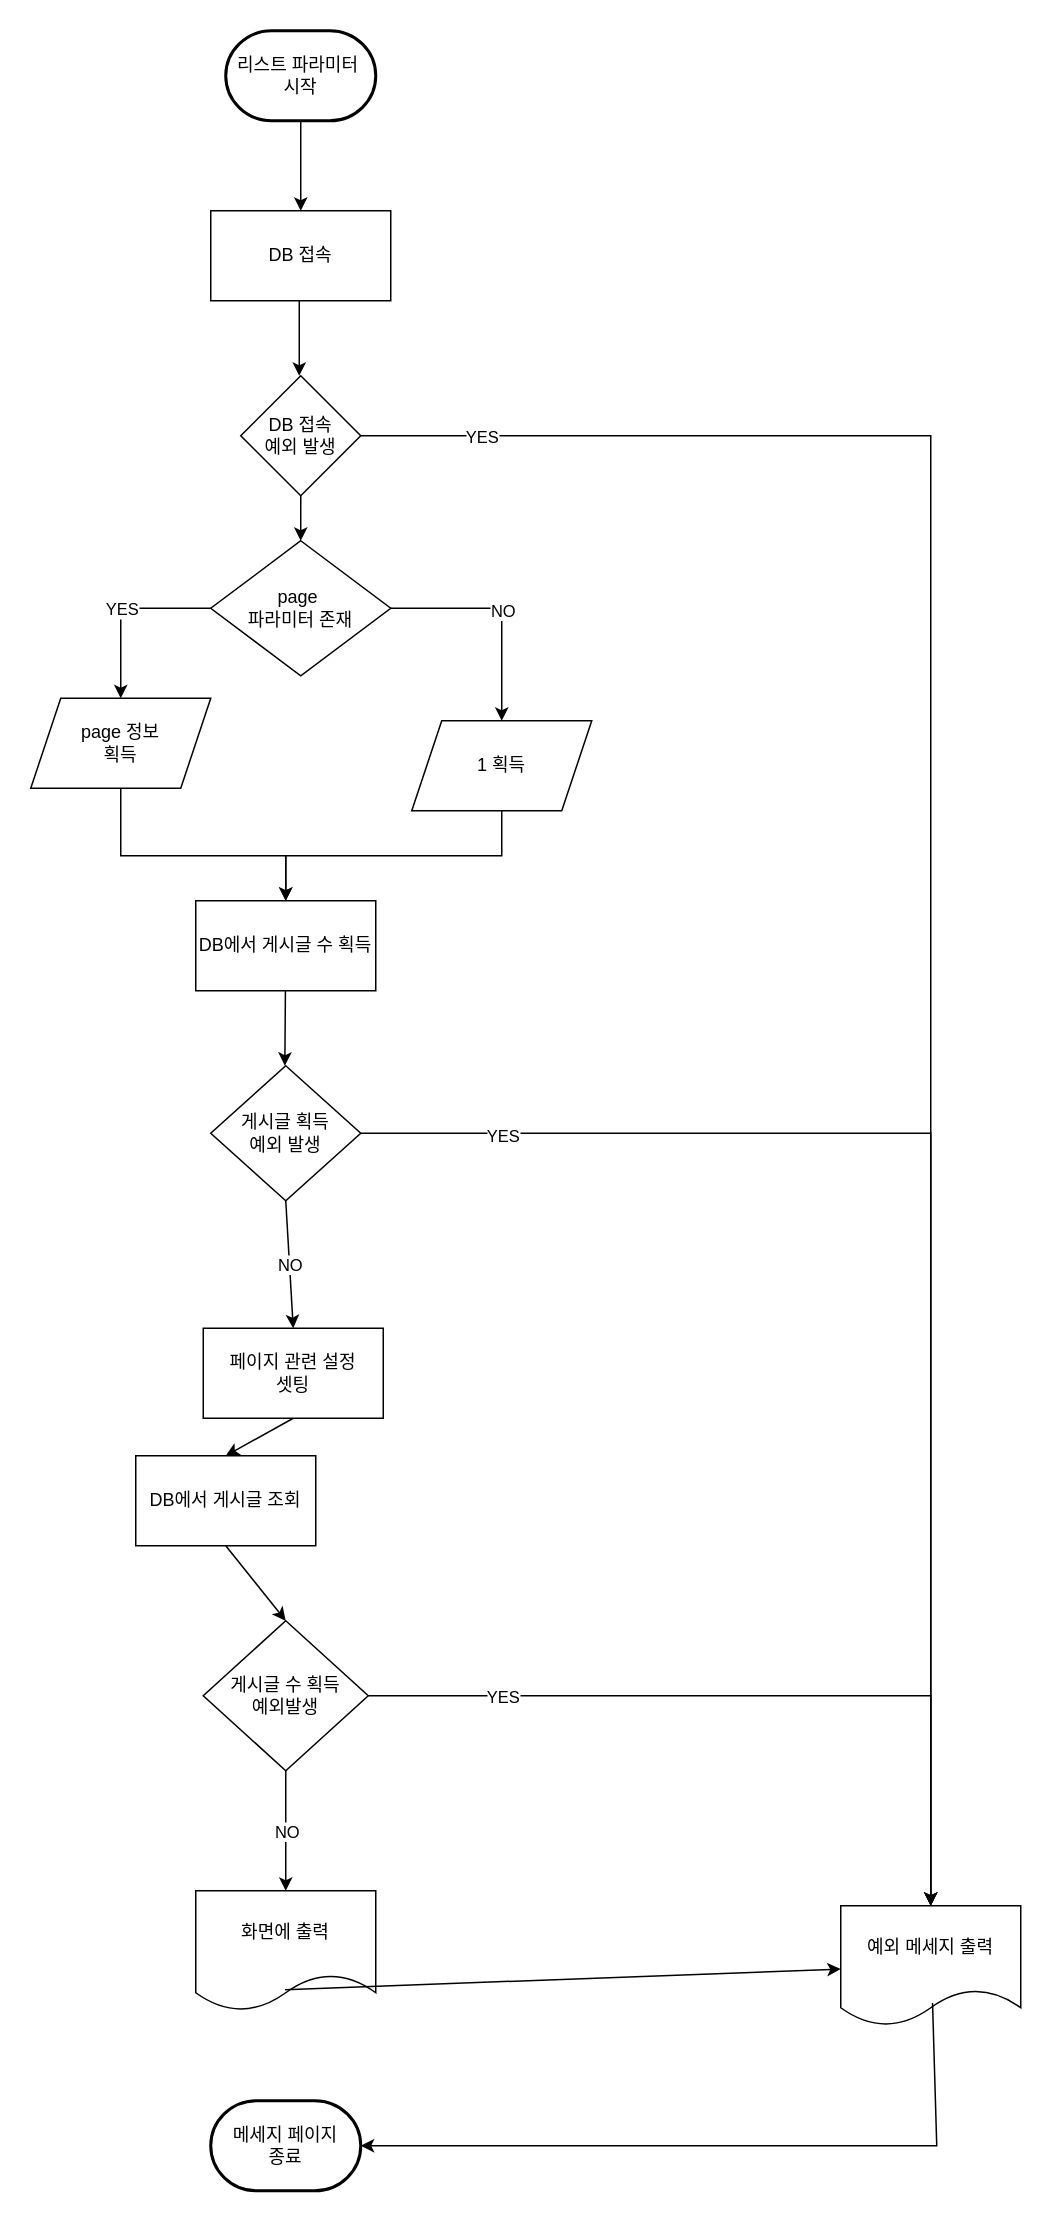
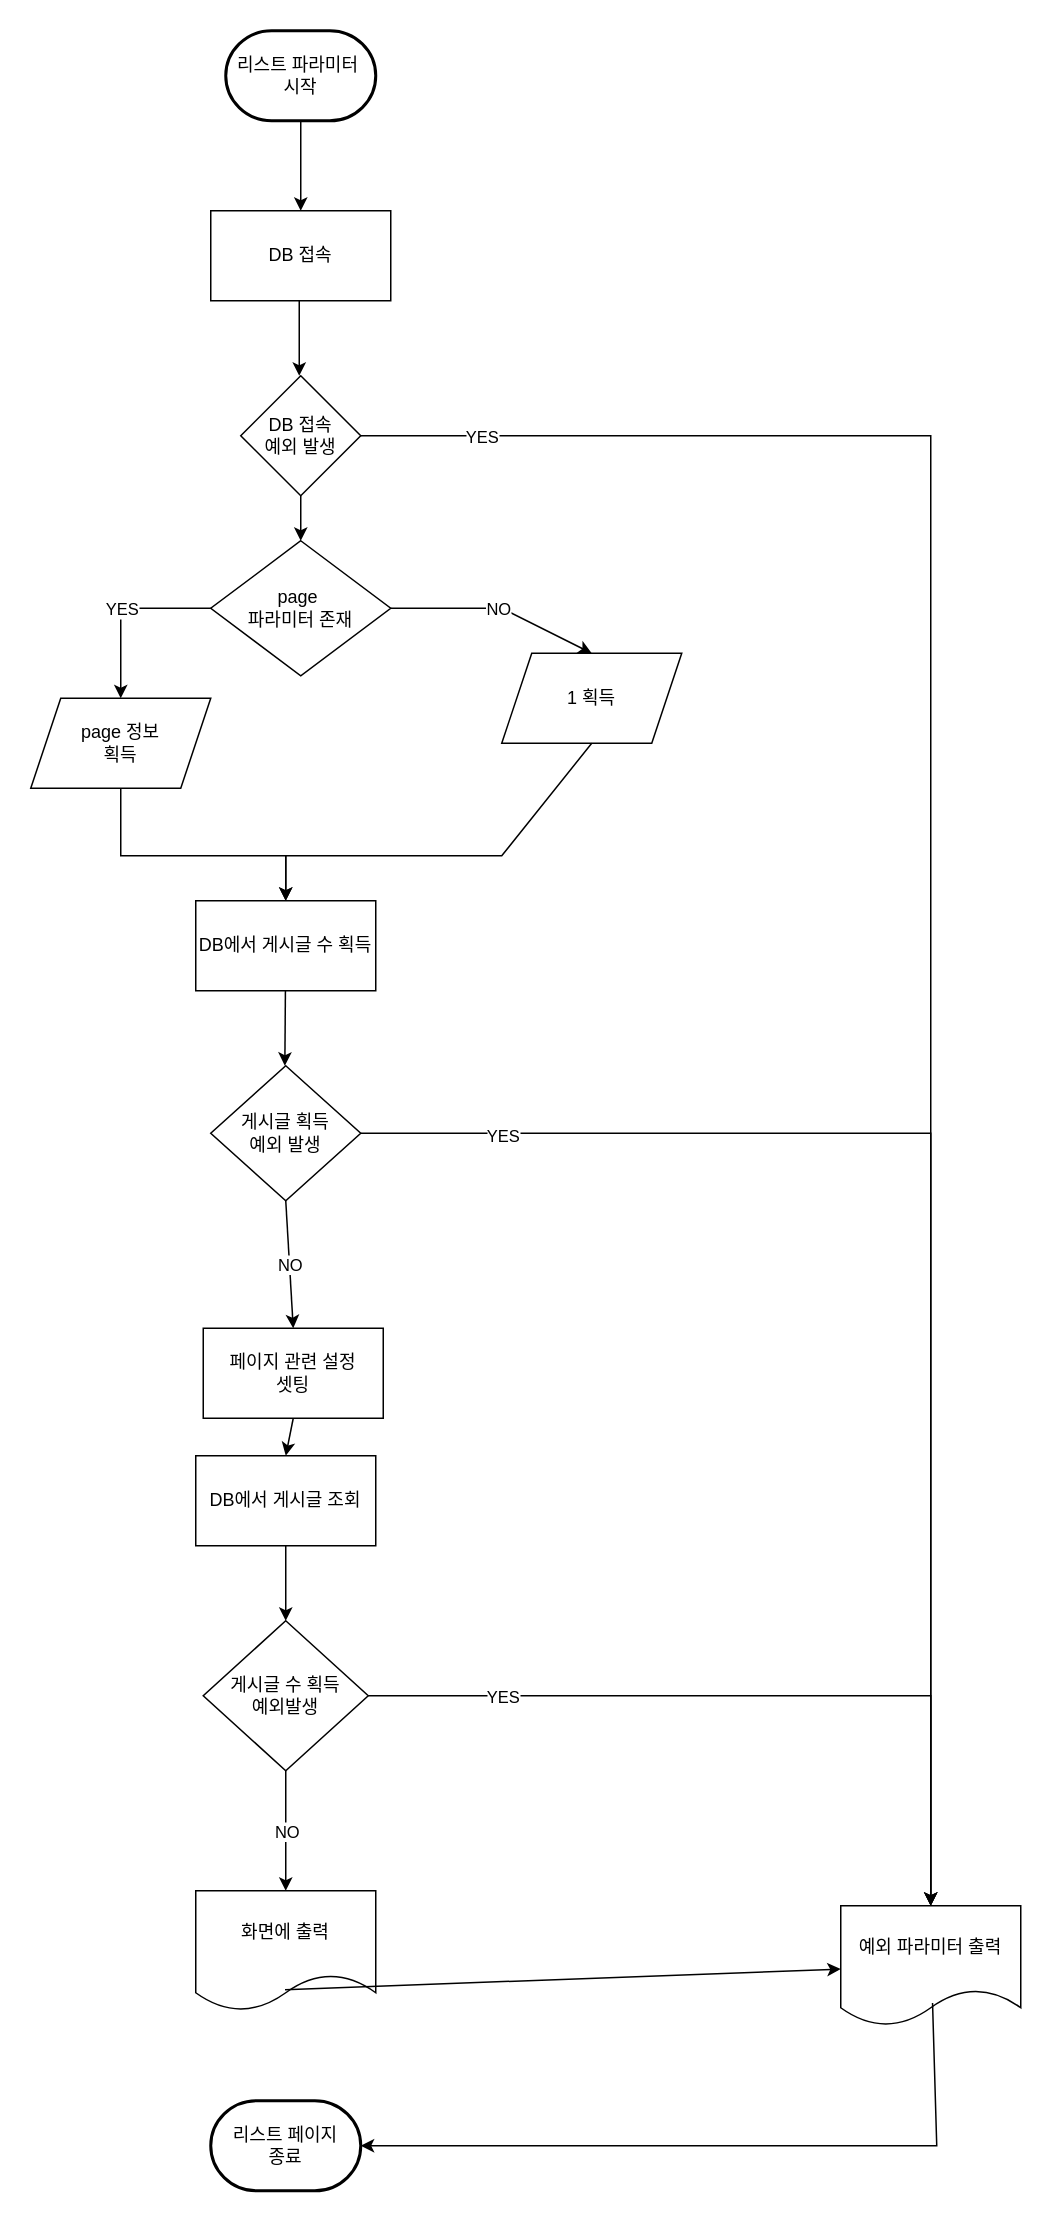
  <mxCell id="0" />
  <mxCell id="1" parent="0" />
  <mxCell id="2" value="리스트 파라미터&amp;nbsp;&lt;div&gt;시작&lt;/div&gt;" style="strokeWidth=2;html=1;shape=mxgraph.flowchart.terminator;whiteSpace=wrap;" vertex="1" parent="1"><mxGeometry x="150" y="20" width="100" height="60" as="geometry" /></mxCell>
  <mxCell id="3" value="DB 접속" style="rounded=0;whiteSpace=wrap;html=1;" vertex="1" parent="1"><mxGeometry x="140" y="140" width="120" height="60" as="geometry" /></mxCell>
  <mxCell id="4" value="" style="endArrow=classic;html=1;rounded=0;exitX=0.5;exitY=1;exitDx=0;exitDy=0;exitPerimeter=0;entryX=0.5;entryY=0;entryDx=0;entryDy=0;" edge="1" parent="1" source="2" target="3"><mxGeometry width="50" height="50" relative="1" as="geometry"><mxPoint x="199.04" y="80" as="sourcePoint" /><mxPoint x="198" y="141" as="targetPoint" /></mxGeometry></mxCell>
  <mxCell id="5" value="DB 접속&lt;div&gt;예외 발생&lt;/div&gt;" style="rhombus;whiteSpace=wrap;html=1;" vertex="1" parent="1"><mxGeometry x="160" y="250" width="80" height="80" as="geometry" /></mxCell>
  <mxCell id="6" value="" style="endArrow=classic;html=1;rounded=0;" edge="1" parent="1"><mxGeometry width="50" height="50" relative="1" as="geometry"><mxPoint x="199" y="200" as="sourcePoint" /><mxPoint x="199" y="250" as="targetPoint" /></mxGeometry></mxCell>
- <mxCell id="7" value="예외 메세지 출력" style="shape=document;whiteSpace=wrap;html=1;boundedLbl=1;" vertex="1" parent="1"><mxGeometry x="560" y="1270" width="120" height="80" as="geometry" /></mxCell>
- <mxCell id="8" value="메세지 페이지&lt;div&gt;종료&lt;/div&gt;" style="strokeWidth=2;html=1;shape=mxgraph.flowchart.terminator;whiteSpace=wrap;" vertex="1" parent="1"><mxGeometry x="140" y="1400" width="100" height="60" as="geometry" /></mxCell>
+ <mxCell id="7" value="예외 파라미터 출력" style="shape=document;whiteSpace=wrap;html=1;boundedLbl=1;" vertex="1" parent="1"><mxGeometry x="560" y="1270" width="120" height="80" as="geometry" /></mxCell>
+ <mxCell id="8" value="리스트 페이지&lt;div&gt;종료&lt;/div&gt;" style="strokeWidth=2;html=1;shape=mxgraph.flowchart.terminator;whiteSpace=wrap;" vertex="1" parent="1"><mxGeometry x="140" y="1400" width="100" height="60" as="geometry" /></mxCell>
  <mxCell id="9" value="page 정보&lt;div&gt;획득&lt;/div&gt;" style="shape=parallelogram;perimeter=parallelogramPerimeter;whiteSpace=wrap;html=1;fixedSize=1;" vertex="1" parent="1"><mxGeometry x="20" y="465" width="120" height="60" as="geometry" /></mxCell>
  <mxCell id="10" value="page&amp;nbsp;&lt;div&gt;파라미터 존재&lt;/div&gt;" style="rhombus;whiteSpace=wrap;html=1;" vertex="1" parent="1"><mxGeometry x="140" y="360" width="120" height="90" as="geometry" /></mxCell>
  <mxCell id="11" value="" style="endArrow=classic;html=1;rounded=0;entryX=0.5;entryY=0;entryDx=0;entryDy=0;exitX=0.5;exitY=1;exitDx=0;exitDy=0;" edge="1" parent="1" source="5" target="10"><mxGeometry width="50" height="50" relative="1" as="geometry"><mxPoint x="390" y="530" as="sourcePoint" /><mxPoint x="440" y="480" as="targetPoint" /></mxGeometry></mxCell>
- <mxCell id="12" value="1 획득" style="shape=parallelogram;perimeter=parallelogramPerimeter;whiteSpace=wrap;html=1;fixedSize=1;" vertex="1" parent="1"><mxGeometry x="274" y="480" width="120" height="60" as="geometry" /></mxCell>
+ <mxCell id="12" value="1 획득" style="shape=parallelogram;perimeter=parallelogramPerimeter;whiteSpace=wrap;html=1;fixedSize=1;" vertex="1" parent="1"><mxGeometry x="334" y="435" width="120" height="60" as="geometry" /></mxCell>
  <mxCell id="13" value="" style="endArrow=classic;html=1;rounded=0;exitX=0;exitY=0.5;exitDx=0;exitDy=0;entryX=0.5;entryY=0;entryDx=0;entryDy=0;" edge="1" parent="1" source="10" target="9"><mxGeometry relative="1" as="geometry"><mxPoint x="360" y="500" as="sourcePoint" /><mxPoint x="460" y="500" as="targetPoint" /><Array as="points"><mxPoint x="80" y="405" /></Array></mxGeometry></mxCell>
  <mxCell id="14" value="YES" style="edgeLabel;resizable=0;html=1;;align=center;verticalAlign=middle;" connectable="0" vertex="1" parent="13"><mxGeometry relative="1" as="geometry" /></mxCell>
  <mxCell id="15" value="" style="endArrow=classic;html=1;rounded=0;exitX=1;exitY=0.5;exitDx=0;exitDy=0;entryX=0.5;entryY=0;entryDx=0;entryDy=0;" edge="1" parent="1" source="10" target="12"><mxGeometry relative="1" as="geometry"><mxPoint x="360" y="500" as="sourcePoint" /><mxPoint x="460" y="500" as="targetPoint" /><Array as="points"><mxPoint x="334" y="405" /></Array></mxGeometry></mxCell>
  <mxCell id="16" value="NO" style="edgeLabel;resizable=0;html=1;;align=center;verticalAlign=middle;" connectable="0" vertex="1" parent="15"><mxGeometry relative="1" as="geometry" /></mxCell>
  <mxCell id="17" value="" style="endArrow=classic;html=1;rounded=0;exitX=1;exitY=0.5;exitDx=0;exitDy=0;entryX=0.5;entryY=0;entryDx=0;entryDy=0;" edge="1" parent="1" source="5" target="7"><mxGeometry relative="1" as="geometry"><mxPoint x="460" y="280" as="sourcePoint" /><mxPoint x="400" y="355" as="targetPoint" /><Array as="points"><mxPoint x="620" y="290" /></Array></mxGeometry></mxCell>
  <mxCell id="18" value="YES" style="edgeLabel;resizable=0;html=1;;align=center;verticalAlign=middle;" connectable="0" vertex="1" parent="17"><mxGeometry relative="1" as="geometry"><mxPoint x="-300" y="-300" as="offset" /></mxGeometry></mxCell>
  <mxCell id="19" value="DB에서 게시글 수&lt;span style=&quot;background-color: initial;&quot;&gt;&amp;nbsp;획득&lt;/span&gt;" style="rounded=0;whiteSpace=wrap;html=1;" vertex="1" parent="1"><mxGeometry x="130" y="600" width="120" height="60" as="geometry" /></mxCell>
  <mxCell id="20" value="" style="endArrow=classic;html=1;rounded=0;exitX=0.5;exitY=1;exitDx=0;exitDy=0;entryX=0.5;entryY=0;entryDx=0;entryDy=0;" edge="1" parent="1" source="9" target="19"><mxGeometry width="50" height="50" relative="1" as="geometry"><mxPoint x="390" y="530" as="sourcePoint" /><mxPoint x="440" y="480" as="targetPoint" /><Array as="points"><mxPoint x="80" y="570" /><mxPoint x="190" y="570" /></Array></mxGeometry></mxCell>
  <mxCell id="21" value="" style="endArrow=classic;html=1;rounded=0;exitX=0.5;exitY=1;exitDx=0;exitDy=0;entryX=0.5;entryY=0;entryDx=0;entryDy=0;" edge="1" parent="1" source="12" target="19"><mxGeometry width="50" height="50" relative="1" as="geometry"><mxPoint x="390" y="530" as="sourcePoint" /><mxPoint x="440" y="480" as="targetPoint" /><Array as="points"><mxPoint x="334" y="570" /><mxPoint x="190" y="570" /></Array></mxGeometry></mxCell>
  <mxCell id="22" value="페이지 관련 설정&lt;div&gt;셋팅&lt;/div&gt;" style="rounded=0;whiteSpace=wrap;html=1;" vertex="1" parent="1"><mxGeometry x="135" y="885" width="120" height="60" as="geometry" /></mxCell>
  <mxCell id="23" value="" style="endArrow=classic;html=1;rounded=0;entryX=0.494;entryY=0;entryDx=0;entryDy=0;entryPerimeter=0;" edge="1" parent="1" source="19" target="30"><mxGeometry width="50" height="50" relative="1" as="geometry"><mxPoint x="190" y="660" as="sourcePoint" /><mxPoint x="189.41" y="720" as="targetPoint" /></mxGeometry></mxCell>
- <mxCell id="24" value="DB에서 게시글 조회" style="rounded=0;whiteSpace=wrap;html=1;" vertex="1" parent="1"><mxGeometry x="90" y="970" width="120" height="60" as="geometry" /></mxCell>
+ <mxCell id="24" value="DB에서 게시글 조회" style="rounded=0;whiteSpace=wrap;html=1;" vertex="1" parent="1"><mxGeometry x="130" y="970" width="120" height="60" as="geometry" /></mxCell>
  <mxCell id="25" value="화면에 출력" style="shape=document;whiteSpace=wrap;html=1;boundedLbl=1;" vertex="1" parent="1"><mxGeometry x="130" y="1260" width="120" height="80" as="geometry" /></mxCell>
  <mxCell id="26" value="" style="endArrow=classic;html=1;rounded=0;exitX=0.5;exitY=1;exitDx=0;exitDy=0;entryX=0.5;entryY=0;entryDx=0;entryDy=0;" edge="1" parent="1" source="24" target="35"><mxGeometry width="50" height="50" relative="1" as="geometry"><mxPoint x="340" y="1010" as="sourcePoint" /><mxPoint x="190" y="1090" as="targetPoint" /></mxGeometry></mxCell>
  <mxCell id="27" value="" style="endArrow=classic;html=1;rounded=0;exitX=0.5;exitY=1;exitDx=0;exitDy=0;entryX=0.5;entryY=0;entryDx=0;entryDy=0;" edge="1" parent="1" source="22" target="24"><mxGeometry width="50" height="50" relative="1" as="geometry"><mxPoint x="340" y="1010" as="sourcePoint" /><mxPoint x="390" y="960" as="targetPoint" /></mxGeometry></mxCell>
  <mxCell id="28" value="" style="endArrow=classic;html=1;rounded=0;exitX=0.51;exitY=0.811;exitDx=0;exitDy=0;exitPerimeter=0;entryX=1;entryY=0.5;entryDx=0;entryDy=0;entryPerimeter=0;" edge="1" parent="1" source="7" target="8"><mxGeometry width="50" height="50" relative="1" as="geometry"><mxPoint x="400" y="960" as="sourcePoint" /><mxPoint x="450" y="910" as="targetPoint" /><Array as="points"><mxPoint x="624" y="1430" /></Array></mxGeometry></mxCell>
  <mxCell id="29" value="" style="endArrow=classic;html=1;rounded=0;exitX=0.496;exitY=0.824;exitDx=0;exitDy=0;exitPerimeter=0;" edge="1" parent="1" source="25" target="7"><mxGeometry width="50" height="50" relative="1" as="geometry"><mxPoint x="150" y="1360" as="sourcePoint" /><mxPoint x="330" y="1130" as="targetPoint" /></mxGeometry></mxCell>
  <mxCell id="30" value="게시글 획득&lt;div&gt;예외 발생&lt;/div&gt;" style="rhombus;whiteSpace=wrap;html=1;" vertex="1" parent="1"><mxGeometry x="140" y="710" width="100" height="90" as="geometry" /></mxCell>
  <mxCell id="31" value="" style="endArrow=classic;html=1;rounded=0;exitX=1;exitY=0.5;exitDx=0;exitDy=0;entryX=0.5;entryY=0;entryDx=0;entryDy=0;" edge="1" parent="1" source="30" target="7"><mxGeometry relative="1" as="geometry"><mxPoint x="394" y="690" as="sourcePoint" /><mxPoint x="630" y="760" as="targetPoint" /><Array as="points"><mxPoint x="620" y="755" /></Array></mxGeometry></mxCell>
  <mxCell id="32" value="YES" style="edgeLabel;resizable=0;html=1;;align=center;verticalAlign=middle;" connectable="0" vertex="1" parent="31"><mxGeometry relative="1" as="geometry"><mxPoint x="-286" y="-67" as="offset" /></mxGeometry></mxCell>
  <mxCell id="33" value="" style="endArrow=classic;html=1;rounded=0;exitX=0.5;exitY=1;exitDx=0;exitDy=0;entryX=0.5;entryY=0;entryDx=0;entryDy=0;" edge="1" parent="1" source="30" target="22"><mxGeometry relative="1" as="geometry"><mxPoint x="319" y="840" as="sourcePoint" /><mxPoint x="393" y="915" as="targetPoint" /><Array as="points" /></mxGeometry></mxCell>
  <mxCell id="34" value="NO" style="edgeLabel;resizable=0;html=1;;align=center;verticalAlign=middle;" connectable="0" vertex="1" parent="33"><mxGeometry relative="1" as="geometry" /></mxCell>
  <mxCell id="35" value="게시글 수 획득&lt;div&gt;예외발생&lt;/div&gt;" style="rhombus;whiteSpace=wrap;html=1;" vertex="1" parent="1"><mxGeometry x="135" y="1080" width="110" height="100" as="geometry" /></mxCell>
  <mxCell id="36" value="" style="endArrow=classic;html=1;rounded=0;exitX=1;exitY=0.5;exitDx=0;exitDy=0;" edge="1" parent="1" source="35" target="7"><mxGeometry relative="1" as="geometry"><mxPoint x="250" y="765" as="sourcePoint" /><mxPoint x="630" y="850" as="targetPoint" /><Array as="points"><mxPoint x="620" y="1130" /></Array></mxGeometry></mxCell>
  <mxCell id="37" value="YES" style="edgeLabel;resizable=0;html=1;;align=center;verticalAlign=middle;" connectable="0" vertex="1" parent="36"><mxGeometry relative="1" as="geometry"><mxPoint x="-169" as="offset" /></mxGeometry></mxCell>
  <mxCell id="38" value="" style="endArrow=classic;html=1;rounded=0;entryX=0.5;entryY=0;entryDx=0;entryDy=0;" edge="1" parent="1" source="35" target="25"><mxGeometry relative="1" as="geometry"><mxPoint x="189.41" y="1180" as="sourcePoint" /><mxPoint x="189.41" y="1250" as="targetPoint" /><Array as="points" /></mxGeometry></mxCell>
  <mxCell id="39" value="NO" style="edgeLabel;resizable=0;html=1;;align=center;verticalAlign=middle;" connectable="0" vertex="1" parent="38"><mxGeometry relative="1" as="geometry" /></mxCell>
